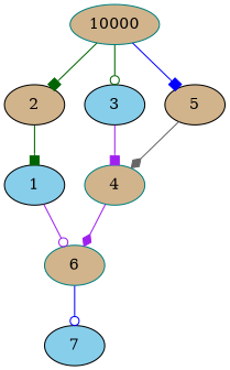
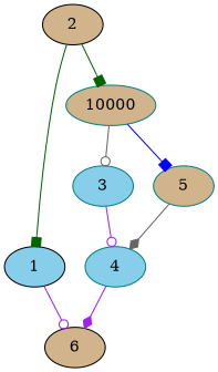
  digraph {
    node [color=black fillcolor=tan style=filled]
    edge [arrowhead=odot color=purple]
    n1 [fillcolor=skyblue label=1]
-   n2 [color=teal label=6]
+   n2 [label=6]
    n3 [color=teal label=10000]
    n4 [label=2]
-   n5 [fillcolor=skyblue label=3]
-   n6 [label=5]
-   n7 [color=teal label=4]
-   n8 [fillcolor=skyblue label=7]
+   n5 [color=teal fillcolor=skyblue label=3]
+   n6 [color=teal label=5]
+   n7 [color=teal fillcolor=skyblue label=4]
    n1 -> n2
-   n2 -> n8 [color=blue]
-   n3 -> n4 [arrowhead=box color=darkgreen]
-   n3 -> n5 [color=darkgreen]
+   n4 -> n3 [arrowhead=box color=darkgreen]
+   n3 -> n5 [color=gray40]
    n3 -> n6 [arrowhead=box color=blue]
    n4 -> n1 [arrowhead=box color=darkgreen]
-   n5 -> n7 [arrowhead=box]
+   n5 -> n7
    n6 -> n7 [arrowhead=diamond color=gray40]
    n7 -> n2 [arrowhead=diamond]
  }
